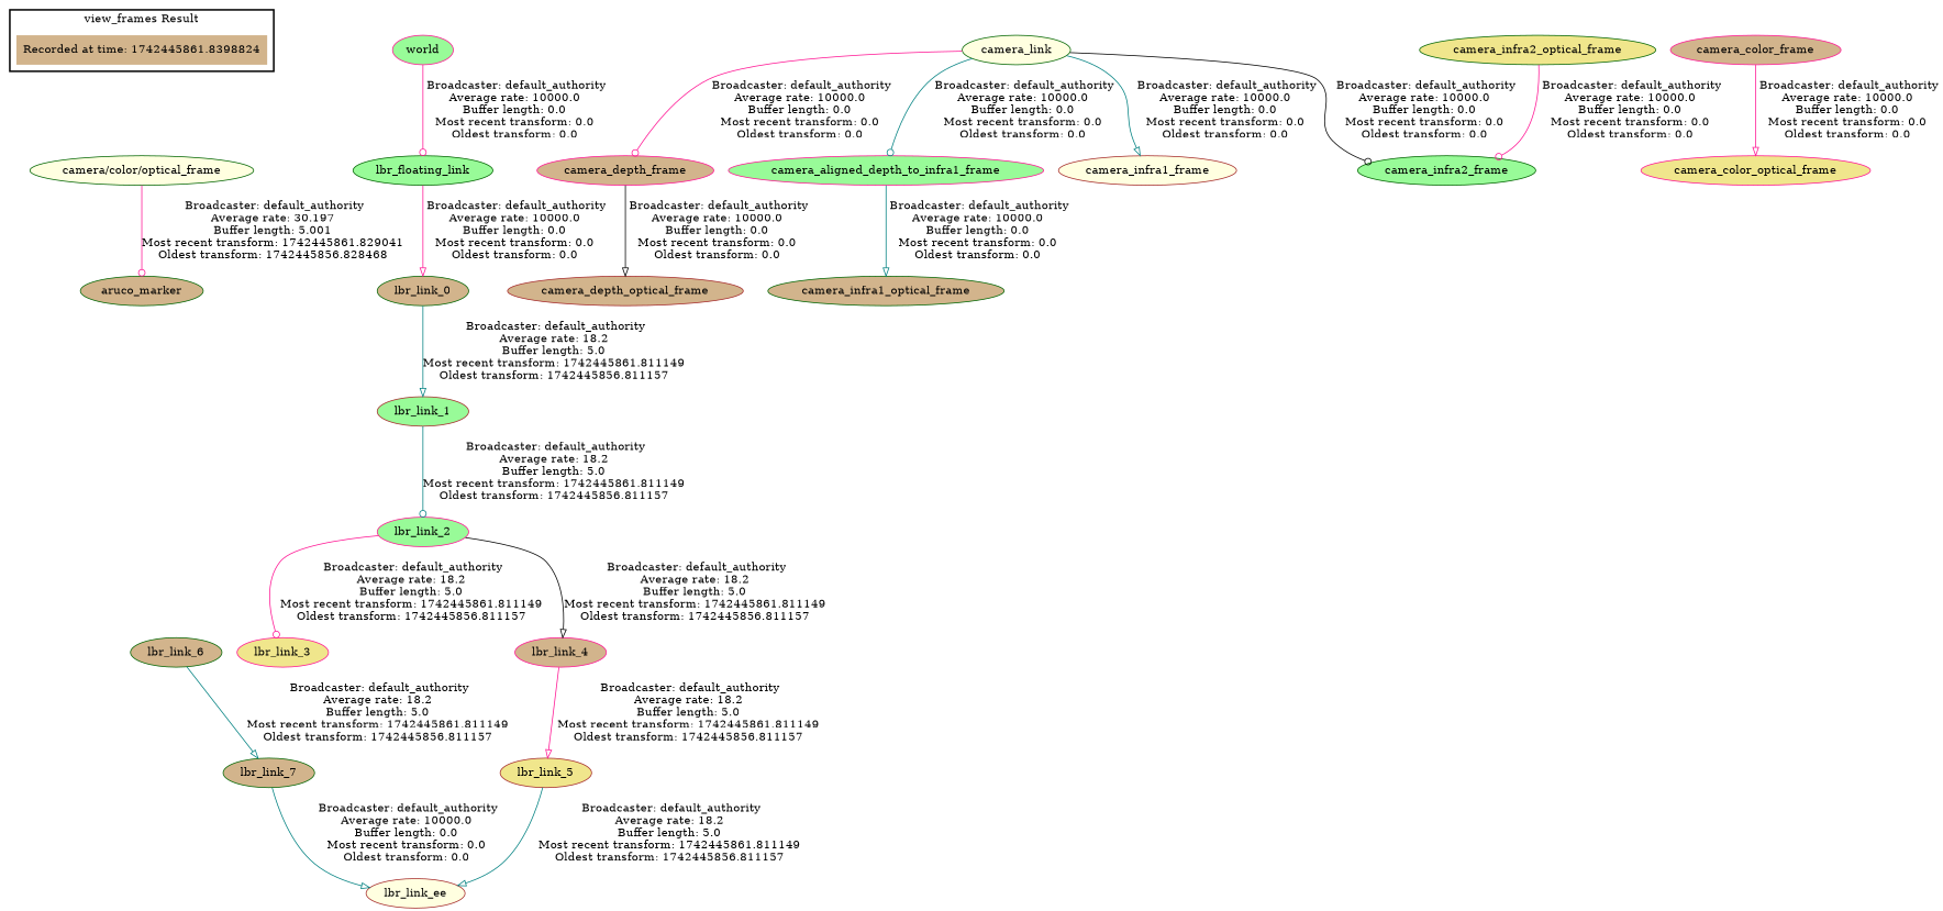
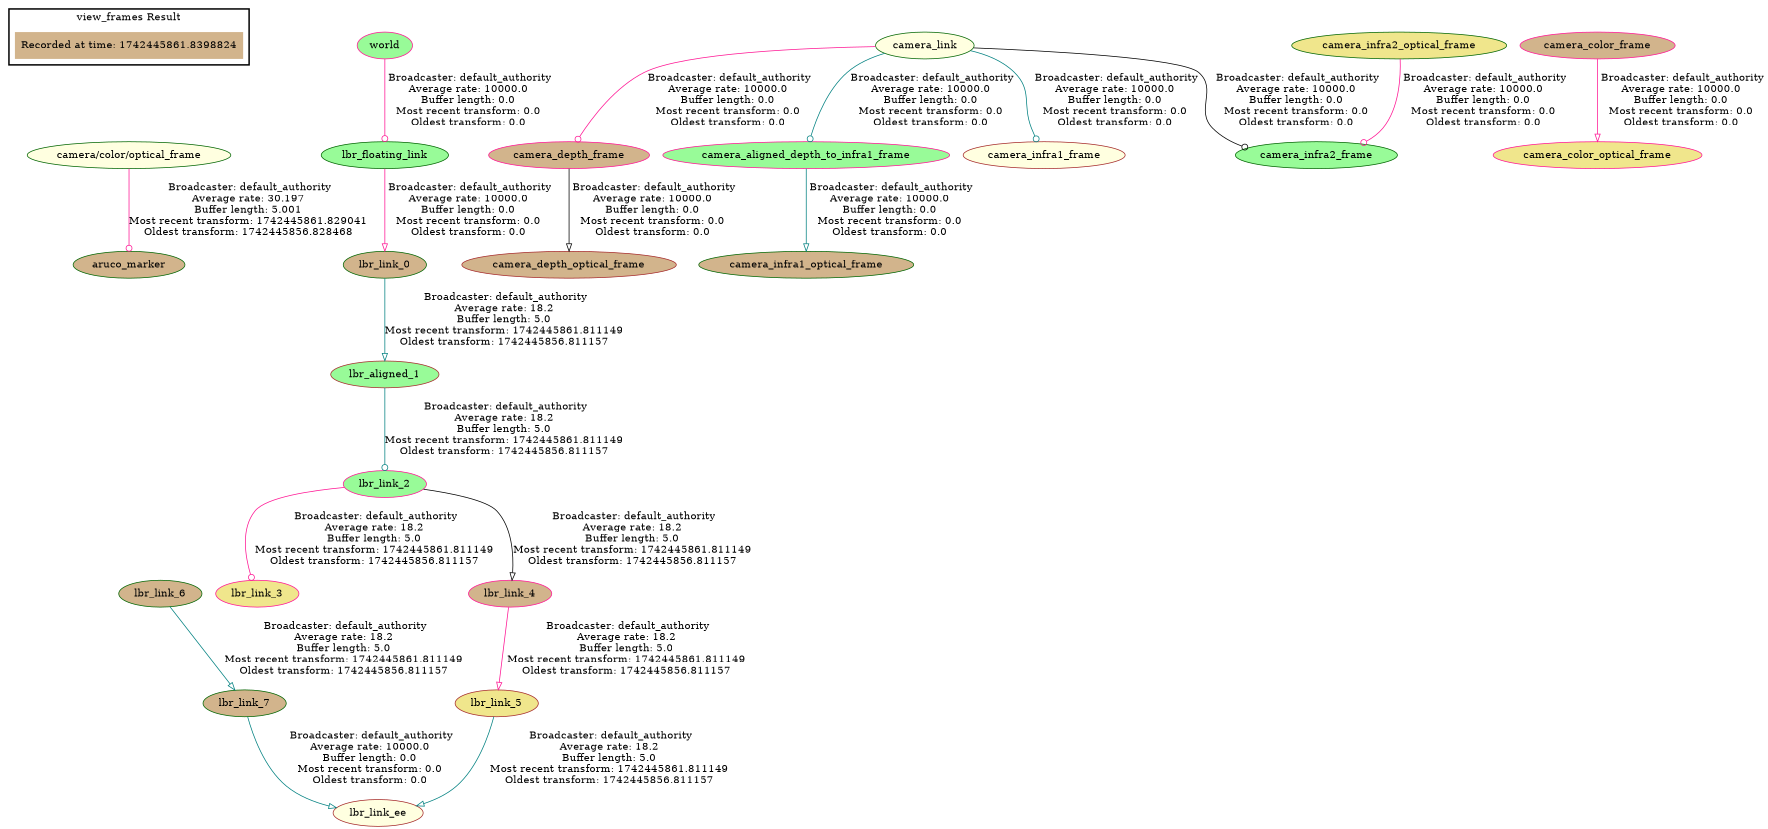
  digraph {
    node [color=darkgreen fillcolor=tan style=filled]
    edge [arrowhead=onormal color=deeppink]
    "Recorded at time: 1742445861.8398824" [color=brown shape=plaintext]
    "camera/color/optical_frame" [fillcolor=lightyellow]
-   lbr_link_1 [color=brown fillcolor=palegreen]
+   lbr_link_1 [color=brown fillcolor=palegreen label=lbr_aligned_1]
    lbr_link_0
    lbr_link_2 [color=deeppink fillcolor=palegreen]
    lbr_link_3 [color=deeppink fillcolor=khaki]
    lbr_link_4 [color=deeppink]
    lbr_floating_link [fillcolor=palegreen]
    lbr_link_5 [color=brown fillcolor=khaki]
    lbr_link_ee [color=brown fillcolor=lightyellow]
    lbr_link_6
    lbr_link_7
    world [color=deeppink fillcolor=palegreen]
    camera_link [fillcolor=lightyellow]
    camera_infra1_frame [color=brown fillcolor=lightyellow]
    camera_aligned_depth_to_infra1_frame [color=deeppink fillcolor=palegreen]
    camera_infra2_frame [fillcolor=palegreen]
    camera_depth_frame [color=deeppink]
    camera_infra1_optical_frame
    camera_color_frame [color=deeppink]
    camera_color_optical_frame [color=deeppink fillcolor=khaki]
    camera_depth_optical_frame [color=brown]
    camera_infra2_optical_frame [fillcolor=khaki]
    aruco_marker
    subgraph cluster_1 {
      color=black
      label="view_frames Result"
      style=bold
      "Recorded at time: 1742445861.8398824"
    }
    "Recorded at time: 1742445861.8398824" -> "camera/color/optical_frame" [style=invis arrowhead="" color=""]
    "camera/color/optical_frame" -> aruco_marker [arrowhead=odot label=" Broadcaster: default_authority\nAverage rate: 30.197\nBuffer length: 5.001\nMost recent transform: 1742445861.829041\nOldest transform: 1742445856.828468\n"]
    lbr_link_1 -> lbr_link_2 [arrowhead=odot color=teal label=" Broadcaster: default_authority\nAverage rate: 18.2\nBuffer length: 5.0\nMost recent transform: 1742445861.811149\nOldest transform: 1742445856.811157\n"]
    lbr_link_0 -> lbr_link_1 [color=teal label=" Broadcaster: default_authority\nAverage rate: 18.2\nBuffer length: 5.0\nMost recent transform: 1742445861.811149\nOldest transform: 1742445856.811157\n"]
    lbr_link_2 -> lbr_link_3 [arrowhead=odot label=" Broadcaster: default_authority\nAverage rate: 18.2\nBuffer length: 5.0\nMost recent transform: 1742445861.811149\nOldest transform: 1742445856.811157\n"]
    lbr_link_2 -> lbr_link_4 [color=black label=" Broadcaster: default_authority\nAverage rate: 18.2\nBuffer length: 5.0\nMost recent transform: 1742445861.811149\nOldest transform: 1742445856.811157\n"]
    lbr_link_4 -> lbr_link_5 [label=" Broadcaster: default_authority\nAverage rate: 18.2\nBuffer length: 5.0\nMost recent transform: 1742445861.811149\nOldest transform: 1742445856.811157\n"]
    lbr_floating_link -> lbr_link_0 [label=" Broadcaster: default_authority\nAverage rate: 10000.0\nBuffer length: 0.0\nMost recent transform: 0.0\nOldest transform: 0.0\n"]
    lbr_link_5 -> lbr_link_ee [color=teal label=" Broadcaster: default_authority\nAverage rate: 18.2\nBuffer length: 5.0\nMost recent transform: 1742445861.811149\nOldest transform: 1742445856.811157\n"]
    lbr_link_6 -> lbr_link_7 [color=teal label=" Broadcaster: default_authority\nAverage rate: 18.2\nBuffer length: 5.0\nMost recent transform: 1742445861.811149\nOldest transform: 1742445856.811157\n"]
    lbr_link_7 -> lbr_link_ee [color=teal label=" Broadcaster: default_authority\nAverage rate: 10000.0\nBuffer length: 0.0\nMost recent transform: 0.0\nOldest transform: 0.0\n"]
    world -> lbr_floating_link [arrowhead=odot label=" Broadcaster: default_authority\nAverage rate: 10000.0\nBuffer length: 0.0\nMost recent transform: 0.0\nOldest transform: 0.0\n"]
-   camera_link -> camera_infra1_frame [color=teal label=" Broadcaster: default_authority\nAverage rate: 10000.0\nBuffer length: 0.0\nMost recent transform: 0.0\nOldest transform: 0.0\n"]
+   camera_link -> camera_infra1_frame [arrowhead=odot color=teal label=" Broadcaster: default_authority\nAverage rate: 10000.0\nBuffer length: 0.0\nMost recent transform: 0.0\nOldest transform: 0.0\n"]
    camera_link -> camera_aligned_depth_to_infra1_frame [arrowhead=odot color=teal label=" Broadcaster: default_authority\nAverage rate: 10000.0\nBuffer length: 0.0\nMost recent transform: 0.0\nOldest transform: 0.0\n"]
    camera_link -> camera_infra2_frame [arrowhead=odot color=black label=" Broadcaster: default_authority\nAverage rate: 10000.0\nBuffer length: 0.0\nMost recent transform: 0.0\nOldest transform: 0.0\n"]
    camera_link -> camera_depth_frame [arrowhead=odot label=" Broadcaster: default_authority\nAverage rate: 10000.0\nBuffer length: 0.0\nMost recent transform: 0.0\nOldest transform: 0.0\n"]
    camera_aligned_depth_to_infra1_frame -> camera_infra1_optical_frame [color=teal label=" Broadcaster: default_authority\nAverage rate: 10000.0\nBuffer length: 0.0\nMost recent transform: 0.0\nOldest transform: 0.0\n"]
    camera_depth_frame -> camera_depth_optical_frame [color=black label=" Broadcaster: default_authority\nAverage rate: 10000.0\nBuffer length: 0.0\nMost recent transform: 0.0\nOldest transform: 0.0\n"]
    camera_color_frame -> camera_color_optical_frame [label=" Broadcaster: default_authority\nAverage rate: 10000.0\nBuffer length: 0.0\nMost recent transform: 0.0\nOldest transform: 0.0\n"]
    camera_infra2_optical_frame -> camera_infra2_frame [arrowhead=odot label=" Broadcaster: default_authority\nAverage rate: 10000.0\nBuffer length: 0.0\nMost recent transform: 0.0\nOldest transform: 0.0\n"]
  }
